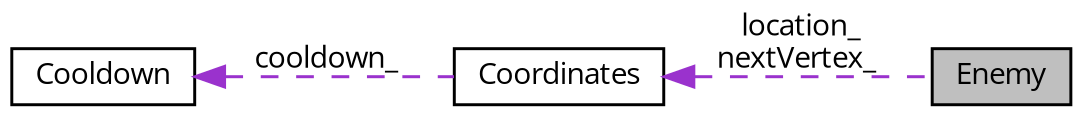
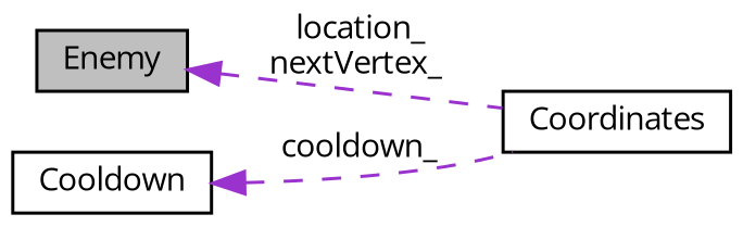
  digraph {
    fontname="Open Sans"
    rankdir=LR
    node [color=black fillcolor=white fontname="Open Sans" fontsize=10 shape=record style=filled]
    edge [color=darkorchid3 dir=back fontname="Open Sans" fontsize=10 labelfontname=Helvetica labelfontsize=10 style=dashed]
    n1 [fillcolor=grey75 fontcolor=black height=0.2 label=Enemy width=0.4]
    n2 [height=0.2 label=Cooldown width=0.4]
    n3 [height=0.2 label=Coordinates width=0.4]
    n2 -> n3 [label=" cooldown_"]
-   n3 -> n1 [label=" location_\nnextVertex_"]
+   n1 -> n3 [label=" location_\nnextVertex_"]
  }
